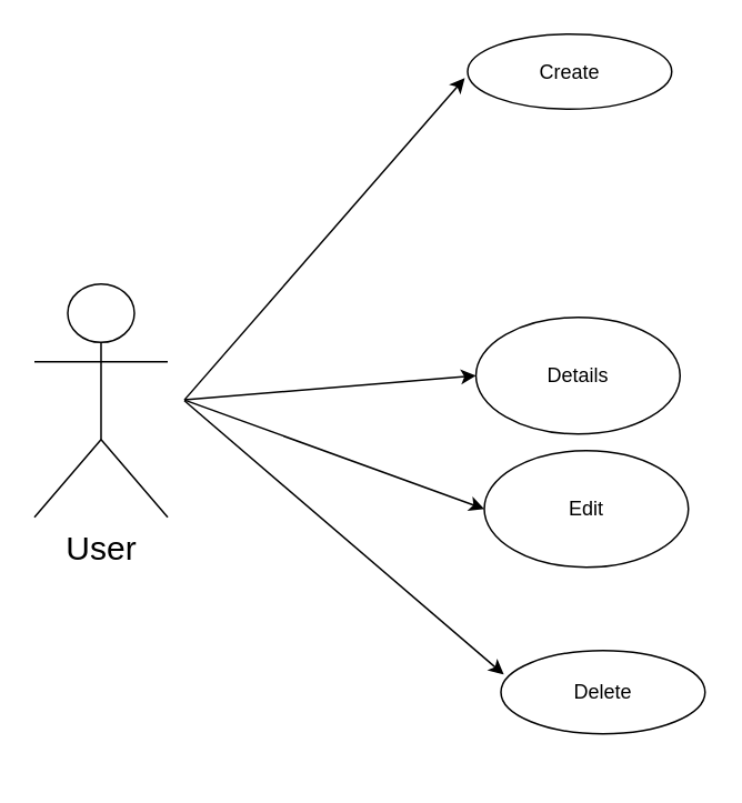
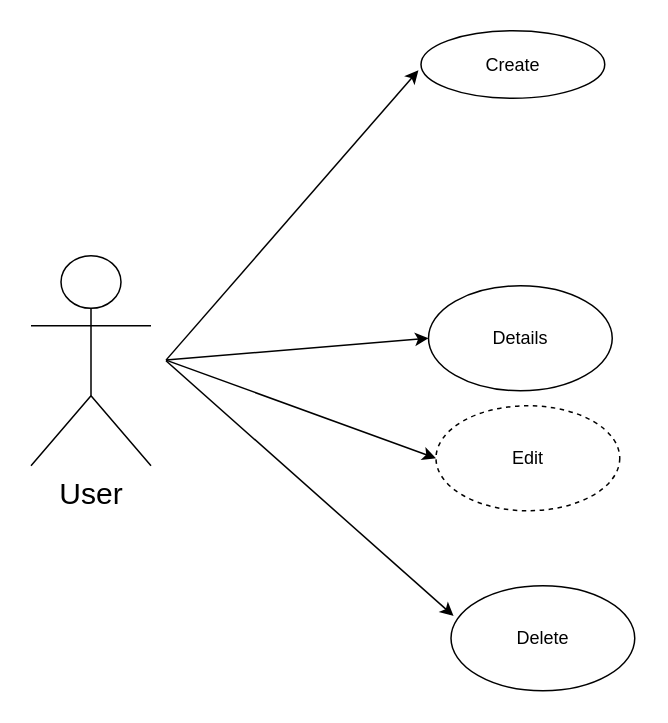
  <mxCell id="0" />
  <mxCell id="1" parent="0" />
  <mxCell id="2" value="&lt;font style=&quot;font-size: 20px;&quot;&gt;User&lt;/font&gt;" style="shape=umlActor;verticalLabelPosition=bottom;verticalAlign=top;html=1;" vertex="1" parent="1"><mxGeometry x="20" y="170" width="80" height="140" as="geometry" /></mxCell>
  <mxCell id="3" value="Create" style="ellipse;whiteSpace=wrap;html=1;" vertex="1" parent="1"><mxGeometry x="280" y="20" width="122.5" height="45" as="geometry" /></mxCell>
  <mxCell id="4" value="Details" style="ellipse;whiteSpace=wrap;html=1;" vertex="1" parent="1"><mxGeometry x="285" y="190" width="122.5" height="70" as="geometry" /></mxCell>
- <mxCell id="5" value="Edit" style="ellipse;whiteSpace=wrap;html=1;" vertex="1" parent="1"><mxGeometry x="290" y="270" width="122.5" height="70" as="geometry" /></mxCell>
- <mxCell id="6" value="Delete" style="ellipse;whiteSpace=wrap;html=1;" vertex="1" parent="1"><mxGeometry x="300" y="390" width="122.5" height="50" as="geometry" /></mxCell>
+ <mxCell id="5" value="Edit" style="ellipse;whiteSpace=wrap;html=1;dashed=1;" vertex="1" parent="1"><mxGeometry x="290" y="270" width="122.5" height="70" as="geometry" /></mxCell>
+ <mxCell id="6" value="Delete" style="ellipse;whiteSpace=wrap;html=1;" vertex="1" parent="1"><mxGeometry x="300" y="390" width="122.5" height="70" as="geometry" /></mxCell>
  <mxCell id="7" value="" style="edgeStyle=none;orthogonalLoop=1;jettySize=auto;html=1;rounded=0;entryX=-0.014;entryY=0.586;entryDx=0;entryDy=0;entryPerimeter=0;" edge="1" parent="1" target="3"><mxGeometry width="100" relative="1" as="geometry"><mxPoint x="110" y="239.58" as="sourcePoint" /><mxPoint x="210" y="239.58" as="targetPoint" /><Array as="points" /></mxGeometry></mxCell>
  <mxCell id="8" value="" style="edgeStyle=none;orthogonalLoop=1;jettySize=auto;html=1;rounded=0;entryX=0;entryY=0.5;entryDx=0;entryDy=0;" edge="1" parent="1" target="4"><mxGeometry width="100" relative="1" as="geometry"><mxPoint x="110" y="239.58" as="sourcePoint" /><mxPoint x="210" y="239.58" as="targetPoint" /><Array as="points" /></mxGeometry></mxCell>
  <mxCell id="9" value="" style="edgeStyle=none;orthogonalLoop=1;jettySize=auto;html=1;rounded=0;entryX=0;entryY=0.5;entryDx=0;entryDy=0;" edge="1" parent="1" target="5"><mxGeometry width="100" relative="1" as="geometry"><mxPoint x="110" y="239.58" as="sourcePoint" /><mxPoint x="210" y="239.58" as="targetPoint" /><Array as="points" /></mxGeometry></mxCell>
  <mxCell id="10" value="" style="edgeStyle=none;orthogonalLoop=1;jettySize=auto;html=1;rounded=0;entryX=0.014;entryY=0.288;entryDx=0;entryDy=0;entryPerimeter=0;" edge="1" parent="1" target="6"><mxGeometry width="100" relative="1" as="geometry"><mxPoint x="110" y="240" as="sourcePoint" /><mxPoint x="240" y="310" as="targetPoint" /><Array as="points" /></mxGeometry></mxCell>
